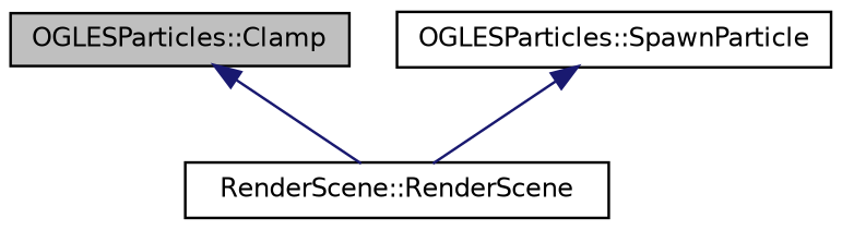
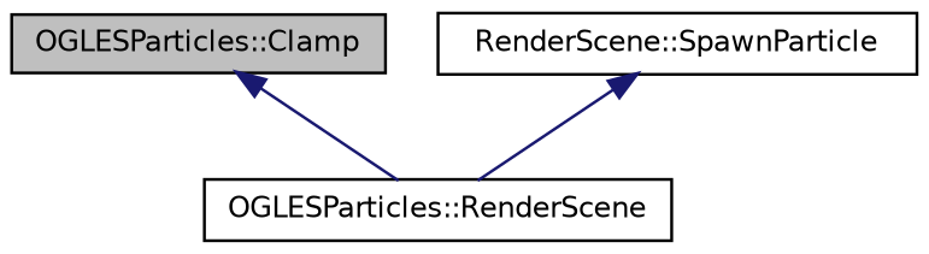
  digraph {
    rankdir=TB
    node [color=black fillcolor=white fontname=Helvetica fontsize=10 shape=record style=filled]
    edge [color=midnightblue dir=back fontname=Helvetica fontsize=10 labelfontname=Helvetica labelfontsize=10 style=solid]
    n1 [fillcolor=grey75 fontcolor=black height=0.2 label="OGLESParticles::Clamp" width=0.4]
-   n2 [height=0.2 label="RenderScene::RenderScene" width=0.4]
-   n3 [height=0.2 label="OGLESParticles::SpawnParticle" width=0.4]
+   n2 [height=0.2 label="OGLESParticles::RenderScene" width=0.4]
+   n3 [height=0.2 label="RenderScene::SpawnParticle" width=0.4]
    n1 -> n2
    n3 -> n2
  }
